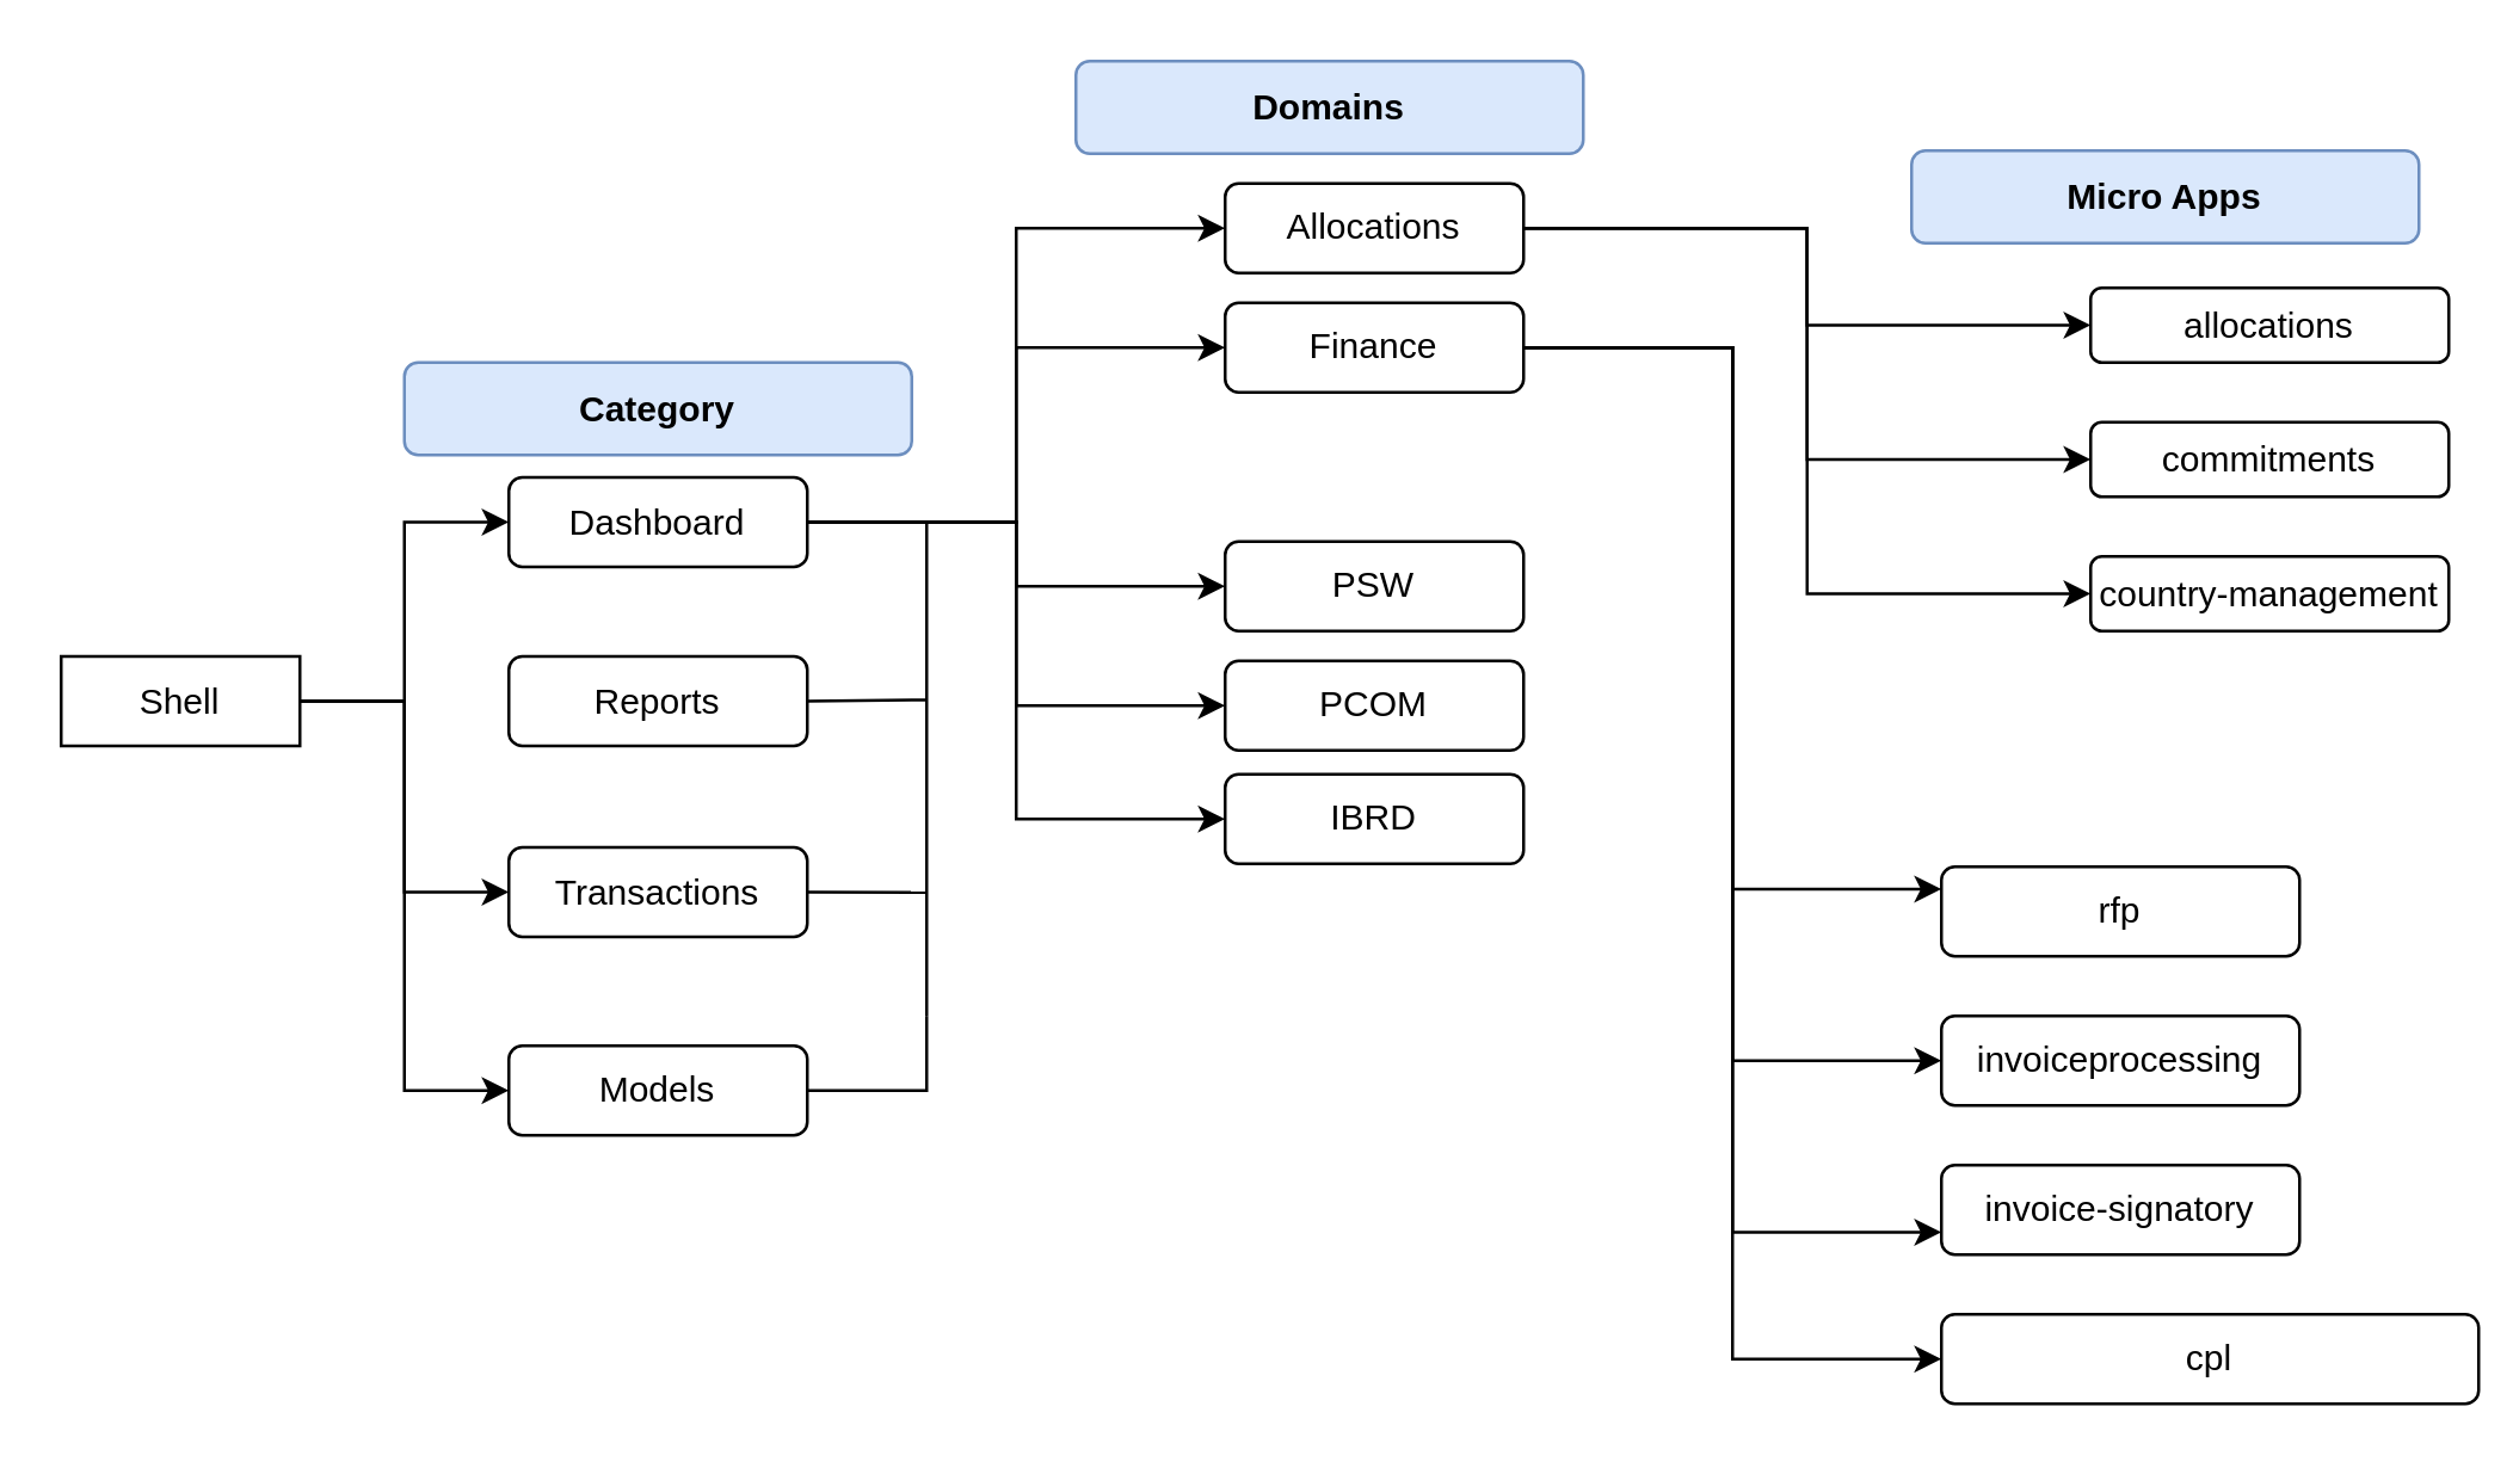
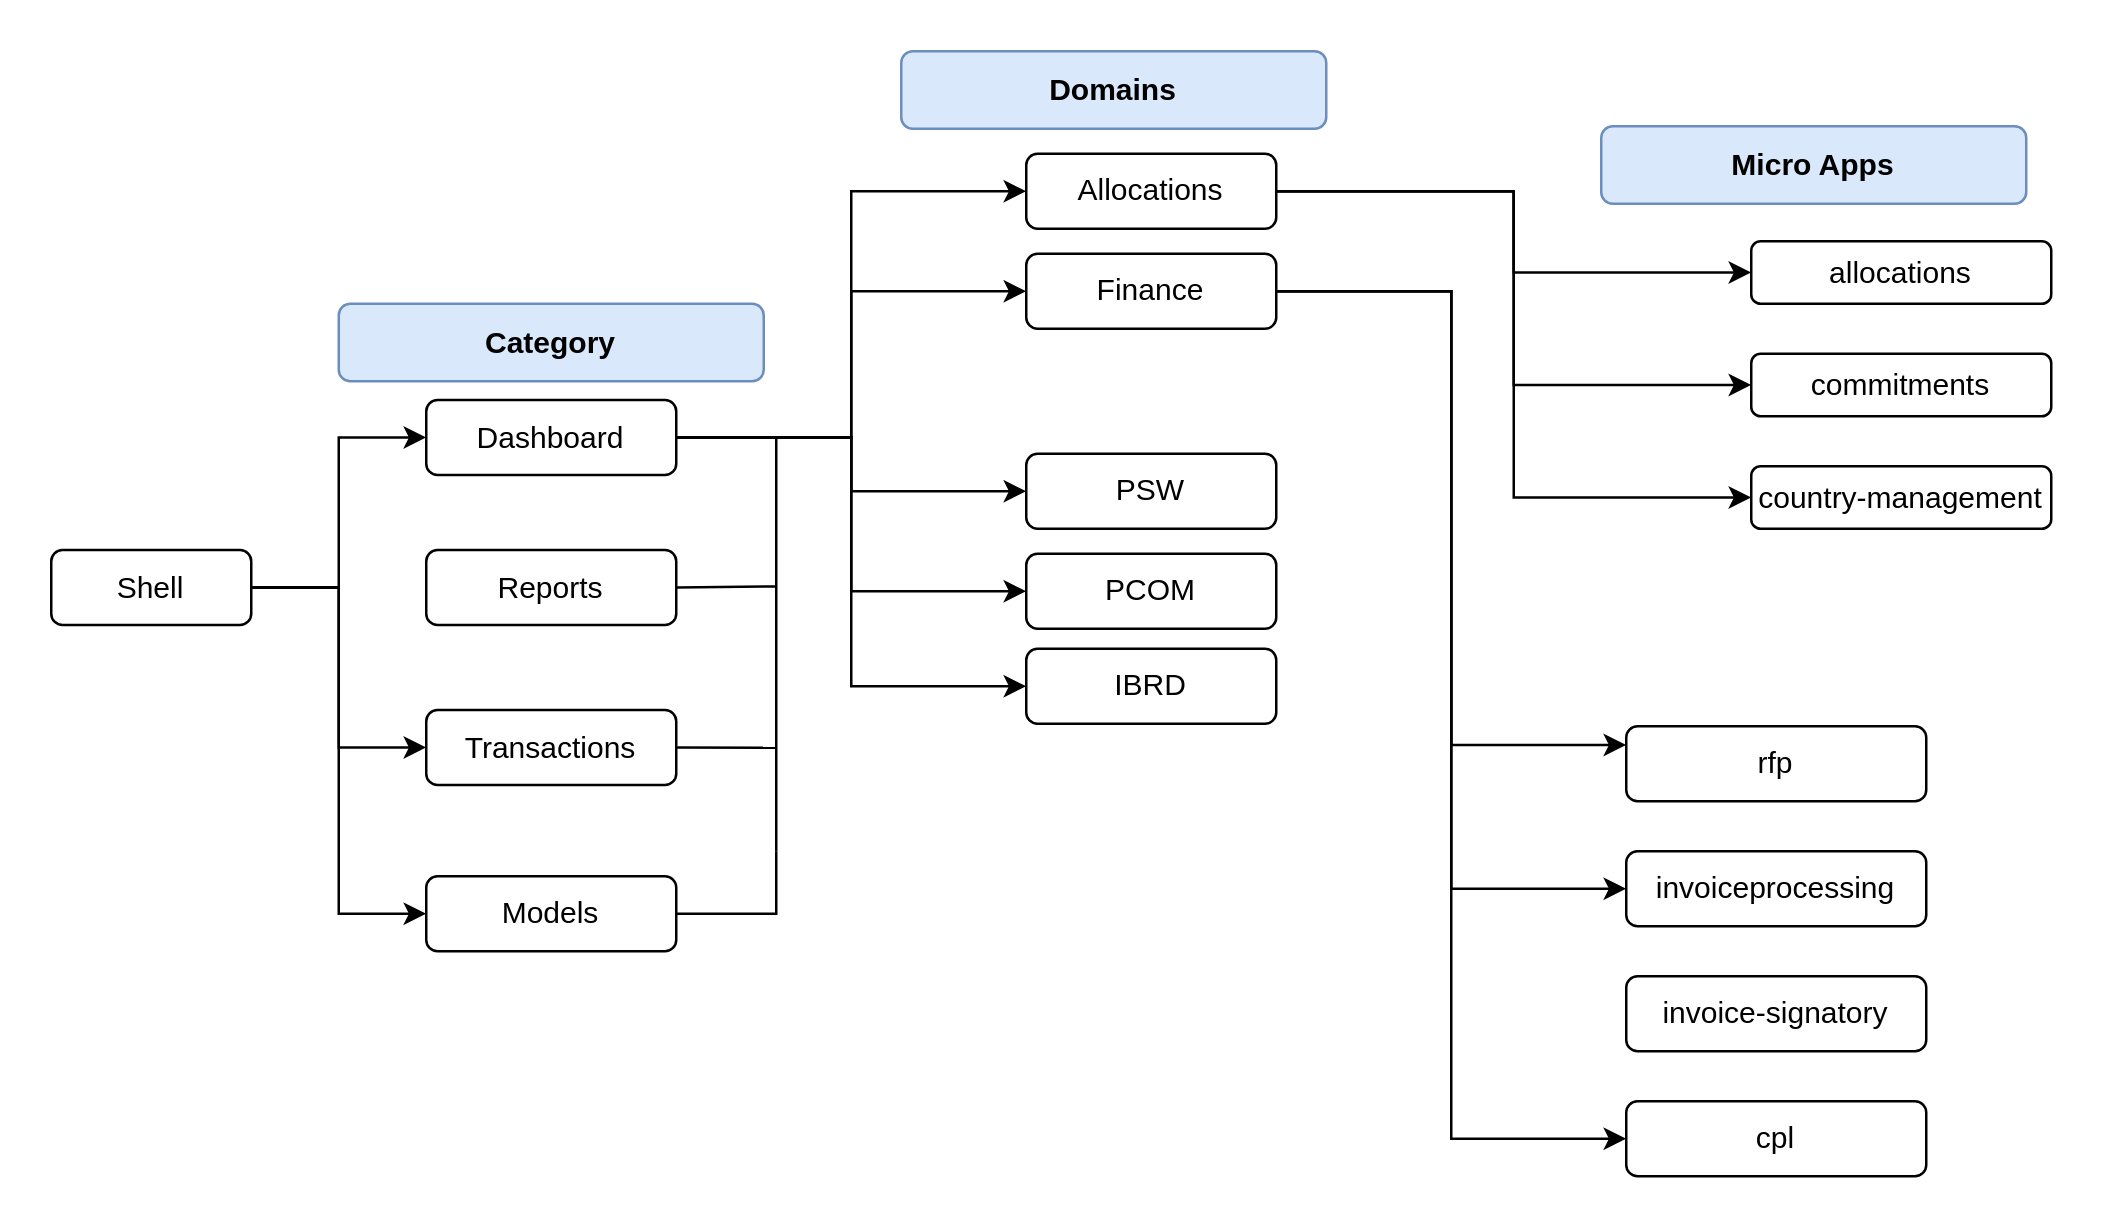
  <mxCell id="0" />
  <mxCell id="1" parent="0" />
  <mxCell id="2" style="edgeStyle=elbowEdgeStyle;rounded=0;orthogonalLoop=1;jettySize=auto;html=1;exitX=1;exitY=0.5;exitDx=0;exitDy=0;entryX=0;entryY=0.5;entryDx=0;entryDy=0;" parent="1" source="5" target="17" edge="1"><mxGeometry relative="1" as="geometry" /></mxCell>
  <mxCell id="3" style="edgeStyle=elbowEdgeStyle;rounded=0;orthogonalLoop=1;jettySize=auto;html=1;exitX=1;exitY=0.5;exitDx=0;exitDy=0;entryX=0;entryY=0.5;entryDx=0;entryDy=0;" parent="1" source="5" target="9" edge="1"><mxGeometry relative="1" as="geometry" /></mxCell>
  <mxCell id="4" style="edgeStyle=elbowEdgeStyle;rounded=0;orthogonalLoop=1;jettySize=auto;html=1;exitX=1;exitY=0.5;exitDx=0;exitDy=0;entryX=0;entryY=0.5;entryDx=0;entryDy=0;" parent="1" source="5" target="11" edge="1"><mxGeometry relative="1" as="geometry" /></mxCell>
- <mxCell id="5" value="Shell" style="whiteSpace=wrap;html=1;rounded=0;" parent="1" vertex="1"><mxGeometry x="20" y="219.5" width="80" height="30" as="geometry" /></mxCell>
+ <mxCell id="5" value="Shell" style="rounded=1;whiteSpace=wrap;html=1;" parent="1" vertex="1"><mxGeometry x="20" y="219.5" width="80" height="30" as="geometry" /></mxCell>
  <mxCell id="6" style="edgeStyle=none;rounded=0;orthogonalLoop=1;jettySize=auto;html=1;exitX=1;exitY=0.5;exitDx=0;exitDy=0;endArrow=none;endFill=0;" parent="1" source="7" edge="1"><mxGeometry relative="1" as="geometry"><mxPoint x="310" y="234.091" as="targetPoint" /></mxGeometry></mxCell>
  <mxCell id="7" value="Reports" style="rounded=1;whiteSpace=wrap;html=1;" parent="1" vertex="1"><mxGeometry x="170" y="219.5" width="100" height="30" as="geometry" /></mxCell>
  <mxCell id="8" style="edgeStyle=none;rounded=0;orthogonalLoop=1;jettySize=auto;html=1;exitX=1;exitY=0.5;exitDx=0;exitDy=0;strokeColor=default;endArrow=none;endFill=0;" parent="1" source="9" edge="1"><mxGeometry relative="1" as="geometry"><mxPoint x="310" y="298.636" as="targetPoint" /></mxGeometry></mxCell>
  <mxCell id="9" value="Transactions" style="rounded=1;whiteSpace=wrap;html=1;" parent="1" vertex="1"><mxGeometry x="170" y="283.5" width="100" height="30" as="geometry" /></mxCell>
  <mxCell id="10" style="edgeStyle=elbowEdgeStyle;rounded=0;orthogonalLoop=1;jettySize=auto;html=1;exitX=1;exitY=0.5;exitDx=0;exitDy=0;endArrow=none;endFill=0;" parent="1" source="11" edge="1"><mxGeometry relative="1" as="geometry"><mxPoint x="310" y="340" as="targetPoint" /><Array as="points"><mxPoint x="310" y="374" /></Array></mxGeometry></mxCell>
  <mxCell id="11" value="Models" style="rounded=1;whiteSpace=wrap;html=1;" parent="1" vertex="1"><mxGeometry x="170" y="350" width="100" height="30" as="geometry" /></mxCell>
  <mxCell id="12" style="edgeStyle=elbowEdgeStyle;rounded=0;orthogonalLoop=1;jettySize=auto;html=1;exitX=1;exitY=0.5;exitDx=0;exitDy=0;entryX=0;entryY=0.5;entryDx=0;entryDy=0;" parent="1" source="17" target="32" edge="1"><mxGeometry relative="1" as="geometry" /></mxCell>
  <mxCell id="13" style="edgeStyle=elbowEdgeStyle;rounded=0;orthogonalLoop=1;jettySize=auto;html=1;exitX=1;exitY=0.5;exitDx=0;exitDy=0;entryX=0;entryY=0.5;entryDx=0;entryDy=0;" parent="1" source="17" target="33" edge="1"><mxGeometry relative="1" as="geometry" /></mxCell>
  <mxCell id="14" style="edgeStyle=elbowEdgeStyle;rounded=0;orthogonalLoop=1;jettySize=auto;html=1;exitX=1;exitY=0.5;exitDx=0;exitDy=0;entryX=0;entryY=0.5;entryDx=0;entryDy=0;" parent="1" source="17" target="34" edge="1"><mxGeometry relative="1" as="geometry" /></mxCell>
  <mxCell id="15" style="edgeStyle=elbowEdgeStyle;rounded=0;orthogonalLoop=1;jettySize=auto;html=1;exitX=1;exitY=0.5;exitDx=0;exitDy=0;entryX=0;entryY=0.5;entryDx=0;entryDy=0;" parent="1" source="17" target="35" edge="1"><mxGeometry relative="1" as="geometry" /></mxCell>
  <mxCell id="16" style="edgeStyle=elbowEdgeStyle;rounded=0;orthogonalLoop=1;jettySize=auto;html=1;exitX=1;exitY=0.5;exitDx=0;exitDy=0;entryX=0;entryY=0.5;entryDx=0;entryDy=0;" parent="1" source="17" target="36" edge="1"><mxGeometry relative="1" as="geometry" /></mxCell>
  <mxCell id="17" value="Dashboard" style="rounded=1;whiteSpace=wrap;html=1;" parent="1" vertex="1"><mxGeometry x="170" y="159.5" width="100" height="30" as="geometry" /></mxCell>
  <mxCell id="18" value="allocations" style="rounded=1;whiteSpace=wrap;html=1;" parent="1" vertex="1"><mxGeometry x="700" y="96" width="120" height="25" as="geometry" /></mxCell>
  <mxCell id="19" value="country-management" style="rounded=1;whiteSpace=wrap;html=1;" parent="1" vertex="1"><mxGeometry x="700" y="186" width="120" height="25" as="geometry" /></mxCell>
  <mxCell id="20" value="commitments" style="rounded=1;whiteSpace=wrap;html=1;" parent="1" vertex="1"><mxGeometry x="700" y="141" width="120" height="25" as="geometry" /></mxCell>
  <mxCell id="21" value="rfp" style="rounded=1;whiteSpace=wrap;html=1;" parent="1" vertex="1"><mxGeometry x="650" y="290" width="120" height="30" as="geometry" /></mxCell>
  <mxCell id="22" value="invoiceprocessing" style="rounded=1;whiteSpace=wrap;html=1;" parent="1" vertex="1"><mxGeometry x="650" y="340" width="120" height="30" as="geometry" /></mxCell>
  <mxCell id="23" value="invoice-signatory" style="rounded=1;whiteSpace=wrap;html=1;" parent="1" vertex="1"><mxGeometry x="650" y="390" width="120" height="30" as="geometry" /></mxCell>
- <mxCell id="24" value="cpl" style="rounded=1;whiteSpace=wrap;html=1;" parent="1" vertex="1"><mxGeometry x="650" y="440" width="180" height="30" as="geometry" /></mxCell>
+ <mxCell id="24" value="cpl" style="rounded=1;whiteSpace=wrap;html=1;" parent="1" vertex="1"><mxGeometry x="650" y="440" width="120" height="30" as="geometry" /></mxCell>
  <mxCell id="25" style="edgeStyle=elbowEdgeStyle;rounded=0;orthogonalLoop=1;jettySize=auto;html=1;exitX=1;exitY=0.5;exitDx=0;exitDy=0;entryX=0;entryY=0.25;entryDx=0;entryDy=0;" parent="1" source="33" target="21" edge="1"><mxGeometry relative="1" as="geometry" /></mxCell>
  <mxCell id="26" style="edgeStyle=elbowEdgeStyle;rounded=0;orthogonalLoop=1;jettySize=auto;html=1;exitX=1;exitY=0.5;exitDx=0;exitDy=0;entryX=0;entryY=0.5;entryDx=0;entryDy=0;" parent="1" source="33" target="22" edge="1"><mxGeometry relative="1" as="geometry" /></mxCell>
- <mxCell id="27" style="edgeStyle=elbowEdgeStyle;rounded=0;orthogonalLoop=1;jettySize=auto;html=1;exitX=1;exitY=0.5;exitDx=0;exitDy=0;entryX=0;entryY=0.75;entryDx=0;entryDy=0;" parent="1" source="33" target="23" edge="1"><mxGeometry relative="1" as="geometry" /></mxCell>
  <mxCell id="28" style="edgeStyle=elbowEdgeStyle;rounded=0;orthogonalLoop=1;jettySize=auto;html=1;exitX=1;exitY=0.5;exitDx=0;exitDy=0;entryX=0;entryY=0.5;entryDx=0;entryDy=0;" parent="1" source="33" target="24" edge="1"><mxGeometry relative="1" as="geometry" /></mxCell>
  <mxCell id="29" style="edgeStyle=elbowEdgeStyle;rounded=0;orthogonalLoop=1;jettySize=auto;html=1;exitX=1;exitY=0.5;exitDx=0;exitDy=0;entryX=0;entryY=0.5;entryDx=0;entryDy=0;" parent="1" source="32" target="19" edge="1"><mxGeometry relative="1" as="geometry" /></mxCell>
  <mxCell id="30" style="edgeStyle=elbowEdgeStyle;rounded=0;orthogonalLoop=1;jettySize=auto;html=1;exitX=1;exitY=0.5;exitDx=0;exitDy=0;entryX=0;entryY=0.5;entryDx=0;entryDy=0;" parent="1" source="32" target="18" edge="1"><mxGeometry relative="1" as="geometry" /></mxCell>
  <mxCell id="31" style="edgeStyle=elbowEdgeStyle;rounded=0;orthogonalLoop=1;jettySize=auto;html=1;exitX=1;exitY=0.5;exitDx=0;exitDy=0;entryX=0;entryY=0.5;entryDx=0;entryDy=0;" parent="1" source="32" target="20" edge="1"><mxGeometry relative="1" as="geometry"><Array as="points" /></mxGeometry></mxCell>
  <mxCell id="32" value="Allocations" style="rounded=1;whiteSpace=wrap;html=1;container=0;" parent="1" vertex="1"><mxGeometry x="410" y="61" width="100" height="30" as="geometry" /></mxCell>
  <mxCell id="33" value="Finance" style="rounded=1;whiteSpace=wrap;html=1;container=0;" parent="1" vertex="1"><mxGeometry x="410" y="101" width="100" height="30" as="geometry" /></mxCell>
  <mxCell id="34" value="PSW" style="rounded=1;whiteSpace=wrap;html=1;container=0;" parent="1" vertex="1"><mxGeometry x="410" y="181" width="100" height="30" as="geometry" /></mxCell>
  <mxCell id="35" value="PCOM" style="rounded=1;whiteSpace=wrap;html=1;container=0;" parent="1" vertex="1"><mxGeometry x="410" y="221" width="100" height="30" as="geometry" /></mxCell>
  <mxCell id="36" value="IBRD" style="rounded=1;whiteSpace=wrap;html=1;container=0;" parent="1" vertex="1"><mxGeometry x="410" y="259" width="100" height="30" as="geometry" /></mxCell>
  <mxCell id="37" value="" style="endArrow=none;html=1;rounded=0;edgeStyle=elbowEdgeStyle;" parent="1" edge="1"><mxGeometry width="50" height="50" relative="1" as="geometry"><mxPoint x="310" y="340" as="sourcePoint" /><mxPoint x="310" y="175" as="targetPoint" /></mxGeometry></mxCell>
  <mxCell id="38" value="Category" style="rounded=1;whiteSpace=wrap;html=1;fillColor=#dae8fc;strokeColor=#6c8ebf;fontStyle=1;gradientColor=none;labelBackgroundColor=none;fontFamily=Helvetica;" parent="1" vertex="1"><mxGeometry x="135" y="121" width="170" height="31" as="geometry" /></mxCell>
  <mxCell id="39" value="Domains" style="rounded=1;whiteSpace=wrap;html=1;fillColor=#dae8fc;strokeColor=#6c8ebf;fontStyle=1;gradientColor=none;labelBackgroundColor=none;fontFamily=Helvetica;" parent="1" vertex="1"><mxGeometry x="360" y="20" width="170" height="31" as="geometry" /></mxCell>
  <mxCell id="40" value="Micro Apps" style="rounded=1;whiteSpace=wrap;html=1;fillColor=#dae8fc;strokeColor=#6c8ebf;fontStyle=1;gradientColor=none;labelBackgroundColor=none;fontFamily=Helvetica;" parent="1" vertex="1"><mxGeometry x="640" y="50" width="170" height="31" as="geometry" /></mxCell>
